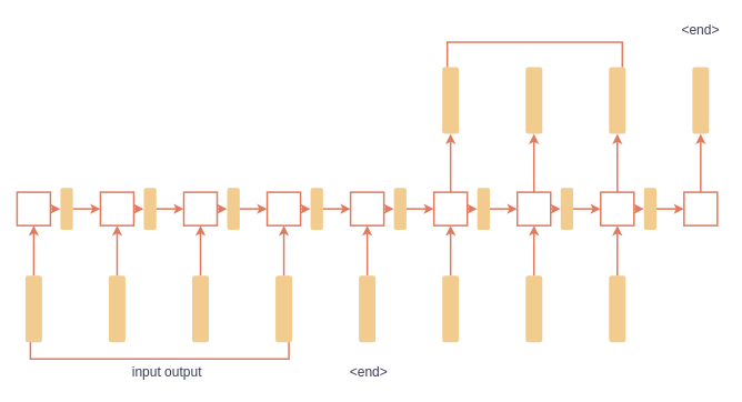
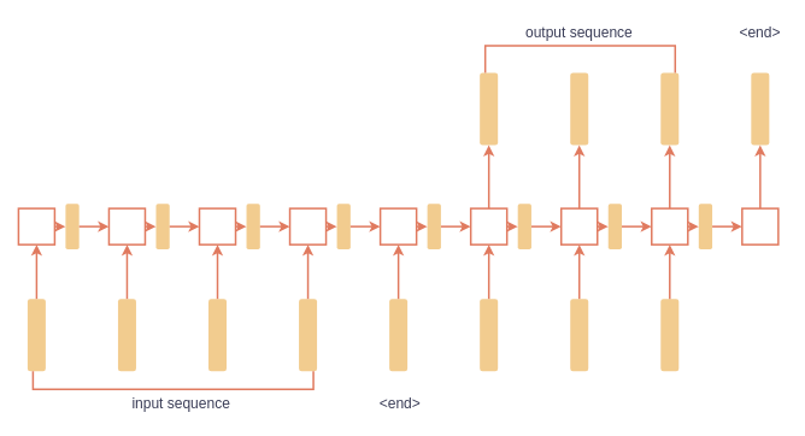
  <mxCell id="0" />
  <mxCell id="1" parent="0" />
  <mxCell id="2" value="" style="shape=rectangle;whiteSpace=wrap;html=1;fillColor=default;strokeColor=#E07A5F;strokeWidth=2;labelBackgroundColor=none;fontColor=#393C56;" vertex="1" parent="1"><mxGeometry x="20" y="230" width="40" height="40" as="geometry" /></mxCell>
  <mxCell id="3" value="" style="shape=rectangle;whiteSpace=wrap;html=1;fillColor=default;strokeColor=#E07A5F;strokeWidth=2;labelBackgroundColor=none;fontColor=#393C56;" vertex="1" parent="1"><mxGeometry x="120" y="230" width="40" height="40" as="geometry" /></mxCell>
  <mxCell id="4" value="" style="shape=rectangle;whiteSpace=wrap;html=1;fillColor=default;strokeColor=#E07A5F;strokeWidth=2;labelBackgroundColor=none;fontColor=#393C56;" vertex="1" parent="1"><mxGeometry x="220" y="230" width="40" height="40" as="geometry" /></mxCell>
  <mxCell id="5" value="" style="shape=rectangle;whiteSpace=wrap;html=1;fillColor=default;strokeColor=#E07A5F;strokeWidth=2;labelBackgroundColor=none;fontColor=#393C56;" vertex="1" parent="1"><mxGeometry x="320" y="230" width="40" height="40" as="geometry" /></mxCell>
  <mxCell id="6" value="" style="shape=rectangle;whiteSpace=wrap;html=1;fillColor=default;strokeColor=#E07A5F;strokeWidth=2;labelBackgroundColor=none;fontColor=#393C56;" vertex="1" parent="1"><mxGeometry x="420" y="230" width="40" height="40" as="geometry" /></mxCell>
  <mxCell id="7" value="" style="shape=rectangle;whiteSpace=wrap;html=1;fillColor=default;strokeColor=#E07A5F;strokeWidth=2;labelBackgroundColor=none;fontColor=#393C56;" vertex="1" parent="1"><mxGeometry x="520" y="230" width="40" height="40" as="geometry" /></mxCell>
  <mxCell id="8" value="" style="shape=rectangle;whiteSpace=wrap;html=1;fillColor=default;strokeColor=#E07A5F;strokeWidth=2;labelBackgroundColor=none;fontColor=#393C56;" vertex="1" parent="1"><mxGeometry x="620" y="230" width="40" height="40" as="geometry" /></mxCell>
  <mxCell id="9" value="" style="shape=rectangle;whiteSpace=wrap;html=1;fillColor=default;strokeColor=#E07A5F;strokeWidth=2;labelBackgroundColor=none;fontColor=#393C56;" vertex="1" parent="1"><mxGeometry x="720" y="230" width="40" height="40" as="geometry" /></mxCell>
  <mxCell id="10" value="" style="shape=rectangle;whiteSpace=wrap;html=1;fillColor=default;strokeColor=#E07A5F;strokeWidth=2;labelBackgroundColor=none;fontColor=#393C56;" vertex="1" parent="1"><mxGeometry x="820" y="230" width="40" height="40" as="geometry" /></mxCell>
  <mxCell id="11" value="" style="rounded=1;whiteSpace=wrap;html=1;fillColor=#F2CC8F;strokeColor=none;labelBackgroundColor=none;fontColor=#393C56;" vertex="1" parent="1"><mxGeometry x="72" y="225" width="15" height="50" as="geometry" /></mxCell>
  <mxCell id="12" value="" style="rounded=1;whiteSpace=wrap;html=1;fillColor=#F2CC8F;strokeColor=none;labelBackgroundColor=none;fontColor=#393C56;" vertex="1" parent="1"><mxGeometry x="172" y="225" width="15" height="50" as="geometry" /></mxCell>
  <mxCell id="13" value="" style="rounded=1;whiteSpace=wrap;html=1;fillColor=#F2CC8F;strokeColor=none;labelBackgroundColor=none;fontColor=#393C56;" vertex="1" parent="1"><mxGeometry x="272" y="225" width="15" height="50" as="geometry" /></mxCell>
  <mxCell id="14" value="" style="rounded=1;whiteSpace=wrap;html=1;fillColor=#F2CC8F;strokeColor=none;labelBackgroundColor=none;fontColor=#393C56;" vertex="1" parent="1"><mxGeometry x="372" y="225" width="15" height="50" as="geometry" /></mxCell>
  <mxCell id="15" value="" style="rounded=1;whiteSpace=wrap;html=1;fillColor=#F2CC8F;strokeColor=none;labelBackgroundColor=none;fontColor=#393C56;" vertex="1" parent="1"><mxGeometry x="472" y="225" width="15" height="50" as="geometry" /></mxCell>
  <mxCell id="16" value="" style="rounded=1;whiteSpace=wrap;html=1;fillColor=#F2CC8F;strokeColor=none;labelBackgroundColor=none;fontColor=#393C56;" vertex="1" parent="1"><mxGeometry x="572" y="225" width="15" height="50" as="geometry" /></mxCell>
  <mxCell id="17" value="" style="rounded=1;whiteSpace=wrap;html=1;fillColor=#F2CC8F;strokeColor=none;labelBackgroundColor=none;fontColor=#393C56;" vertex="1" parent="1"><mxGeometry x="672" y="225" width="15" height="50" as="geometry" /></mxCell>
  <mxCell id="18" value="" style="rounded=1;whiteSpace=wrap;html=1;fillColor=#F2CC8F;strokeColor=none;labelBackgroundColor=none;fontColor=#393C56;" vertex="1" parent="1"><mxGeometry x="772" y="225" width="15" height="50" as="geometry" /></mxCell>
  <mxCell id="19" value="" style="endArrow=classic;html=1;rounded=0;strokeColor=#E07A5F;strokeWidth=2;labelBackgroundColor=none;fontColor=default;" edge="1" parent="1" source="2" target="11"><mxGeometry width="50" height="50" relative="1" as="geometry"><mxPoint x="60" y="250" as="sourcePoint" /><mxPoint x="110" y="250" as="targetPoint" /></mxGeometry></mxCell>
  <mxCell id="20" value="" style="endArrow=classic;html=1;rounded=0;strokeColor=#E07A5F;strokeWidth=2;labelBackgroundColor=none;fontColor=default;" edge="1" parent="1" source="11" target="3"><mxGeometry width="50" height="50" relative="1" as="geometry"><mxPoint x="70" y="260" as="sourcePoint" /><mxPoint x="120" y="260" as="targetPoint" /></mxGeometry></mxCell>
  <mxCell id="21" value="" style="endArrow=classic;html=1;rounded=0;strokeColor=#E07A5F;strokeWidth=2;labelBackgroundColor=none;fontColor=default;" edge="1" parent="1" source="3" target="12"><mxGeometry width="50" height="50" relative="1" as="geometry"><mxPoint x="160" y="250" as="sourcePoint" /><mxPoint x="210" y="250" as="targetPoint" /></mxGeometry></mxCell>
  <mxCell id="22" value="" style="endArrow=classic;html=1;rounded=0;strokeColor=#E07A5F;strokeWidth=2;labelBackgroundColor=none;fontColor=default;" edge="1" parent="1" source="12" target="4"><mxGeometry width="50" height="50" relative="1" as="geometry"><mxPoint x="170" y="260" as="sourcePoint" /><mxPoint x="220" y="260" as="targetPoint" /></mxGeometry></mxCell>
  <mxCell id="23" value="" style="endArrow=classic;html=1;rounded=0;strokeColor=#E07A5F;strokeWidth=2;labelBackgroundColor=none;fontColor=default;" edge="1" parent="1" source="4" target="13"><mxGeometry width="50" height="50" relative="1" as="geometry"><mxPoint x="260" y="250" as="sourcePoint" /><mxPoint x="310" y="250" as="targetPoint" /></mxGeometry></mxCell>
  <mxCell id="24" value="" style="endArrow=classic;html=1;rounded=0;strokeColor=#E07A5F;strokeWidth=2;labelBackgroundColor=none;fontColor=default;" edge="1" parent="1" source="13" target="5"><mxGeometry width="50" height="50" relative="1" as="geometry"><mxPoint x="270" y="260" as="sourcePoint" /><mxPoint x="320" y="260" as="targetPoint" /></mxGeometry></mxCell>
  <mxCell id="25" value="" style="endArrow=classic;html=1;rounded=0;strokeColor=#E07A5F;strokeWidth=2;labelBackgroundColor=none;fontColor=default;" edge="1" parent="1" source="5" target="14"><mxGeometry width="50" height="50" relative="1" as="geometry"><mxPoint x="360" y="250" as="sourcePoint" /><mxPoint x="410" y="250" as="targetPoint" /></mxGeometry></mxCell>
  <mxCell id="26" value="" style="endArrow=classic;html=1;rounded=0;strokeColor=#E07A5F;strokeWidth=2;labelBackgroundColor=none;fontColor=default;" edge="1" parent="1" source="14" target="6"><mxGeometry width="50" height="50" relative="1" as="geometry"><mxPoint x="370" y="260" as="sourcePoint" /><mxPoint x="420" y="260" as="targetPoint" /></mxGeometry></mxCell>
  <mxCell id="27" value="" style="endArrow=classic;html=1;rounded=0;strokeColor=#E07A5F;strokeWidth=2;labelBackgroundColor=none;fontColor=default;" edge="1" parent="1" source="6" target="15"><mxGeometry width="50" height="50" relative="1" as="geometry"><mxPoint x="460" y="250" as="sourcePoint" /><mxPoint x="510" y="250" as="targetPoint" /></mxGeometry></mxCell>
  <mxCell id="28" value="" style="endArrow=classic;html=1;rounded=0;strokeColor=#E07A5F;strokeWidth=2;labelBackgroundColor=none;fontColor=default;" edge="1" parent="1" source="15" target="7"><mxGeometry width="50" height="50" relative="1" as="geometry"><mxPoint x="470" y="260" as="sourcePoint" /><mxPoint x="520" y="260" as="targetPoint" /></mxGeometry></mxCell>
  <mxCell id="29" value="" style="endArrow=classic;html=1;rounded=0;strokeColor=#E07A5F;strokeWidth=2;labelBackgroundColor=none;fontColor=default;" edge="1" parent="1" source="7" target="16"><mxGeometry width="50" height="50" relative="1" as="geometry"><mxPoint x="560" y="250" as="sourcePoint" /><mxPoint x="610" y="250" as="targetPoint" /></mxGeometry></mxCell>
  <mxCell id="30" value="" style="endArrow=classic;html=1;rounded=0;strokeColor=#E07A5F;strokeWidth=2;labelBackgroundColor=none;fontColor=default;" edge="1" parent="1" source="16" target="8"><mxGeometry width="50" height="50" relative="1" as="geometry"><mxPoint x="570" y="260" as="sourcePoint" /><mxPoint x="620" y="260" as="targetPoint" /></mxGeometry></mxCell>
  <mxCell id="31" value="" style="endArrow=classic;html=1;rounded=0;strokeColor=#E07A5F;strokeWidth=2;labelBackgroundColor=none;fontColor=default;" edge="1" parent="1" source="8" target="17"><mxGeometry width="50" height="50" relative="1" as="geometry"><mxPoint x="660" y="250" as="sourcePoint" /><mxPoint x="710" y="250" as="targetPoint" /></mxGeometry></mxCell>
  <mxCell id="32" value="" style="endArrow=classic;html=1;rounded=0;strokeColor=#E07A5F;strokeWidth=2;labelBackgroundColor=none;fontColor=default;" edge="1" parent="1" source="17" target="9"><mxGeometry width="50" height="50" relative="1" as="geometry"><mxPoint x="670" y="260" as="sourcePoint" /><mxPoint x="720" y="260" as="targetPoint" /></mxGeometry></mxCell>
  <mxCell id="33" value="" style="endArrow=classic;html=1;rounded=0;strokeColor=#E07A5F;strokeWidth=2;labelBackgroundColor=none;fontColor=default;" edge="1" parent="1" source="9" target="18"><mxGeometry width="50" height="50" relative="1" as="geometry"><mxPoint x="760" y="250" as="sourcePoint" /><mxPoint x="810" y="250" as="targetPoint" /></mxGeometry></mxCell>
  <mxCell id="34" value="" style="endArrow=classic;html=1;rounded=0;strokeColor=#E07A5F;strokeWidth=2;labelBackgroundColor=none;fontColor=default;" edge="1" parent="1" source="18" target="10"><mxGeometry width="50" height="50" relative="1" as="geometry"><mxPoint x="770" y="260" as="sourcePoint" /><mxPoint x="820" y="260" as="targetPoint" /></mxGeometry></mxCell>
  <mxCell id="35" value="" style="rounded=1;whiteSpace=wrap;html=1;fillColor=#F2CC8F;strokeColor=none;labelBackgroundColor=none;fontColor=#393C56;" vertex="1" parent="1"><mxGeometry x="30" y="330" width="20" height="80" as="geometry" /></mxCell>
  <mxCell id="36" value="" style="rounded=1;whiteSpace=wrap;html=1;fillColor=#F2CC8F;strokeColor=none;labelBackgroundColor=none;fontColor=#393C56;" vertex="1" parent="1"><mxGeometry x="130" y="330" width="20" height="80" as="geometry" /></mxCell>
  <mxCell id="37" value="" style="rounded=1;whiteSpace=wrap;html=1;fillColor=#F2CC8F;strokeColor=none;labelBackgroundColor=none;fontColor=#393C56;" vertex="1" parent="1"><mxGeometry x="230" y="330" width="20" height="80" as="geometry" /></mxCell>
  <mxCell id="38" value="" style="rounded=1;whiteSpace=wrap;html=1;fillColor=#F2CC8F;strokeColor=none;labelBackgroundColor=none;fontColor=#393C56;" vertex="1" parent="1"><mxGeometry x="330" y="330" width="20" height="80" as="geometry" /></mxCell>
  <mxCell id="39" value="" style="rounded=1;whiteSpace=wrap;html=1;fillColor=#F2CC8F;strokeColor=none;labelBackgroundColor=none;fontColor=#393C56;" vertex="1" parent="1"><mxGeometry x="430" y="330" width="20" height="80" as="geometry" /></mxCell>
  <mxCell id="40" value="" style="endArrow=classic;html=1;rounded=0;strokeColor=#E07A5F;strokeWidth=2;labelBackgroundColor=none;fontColor=default;" edge="1" parent="1" source="35" target="2"><mxGeometry width="50" height="50" relative="1" as="geometry"><mxPoint x="40" y="330" as="sourcePoint" /><mxPoint x="40" y="270" as="targetPoint" /></mxGeometry></mxCell>
  <mxCell id="41" value="" style="endArrow=classic;html=1;rounded=0;strokeColor=#E07A5F;strokeWidth=2;labelBackgroundColor=none;fontColor=default;" edge="1" parent="1" source="36" target="3"><mxGeometry width="50" height="50" relative="1" as="geometry"><mxPoint x="140" y="330" as="sourcePoint" /><mxPoint x="140" y="270" as="targetPoint" /></mxGeometry></mxCell>
  <mxCell id="42" value="" style="endArrow=classic;html=1;rounded=0;strokeColor=#E07A5F;strokeWidth=2;labelBackgroundColor=none;fontColor=default;" edge="1" parent="1" source="37" target="4"><mxGeometry width="50" height="50" relative="1" as="geometry"><mxPoint x="240" y="330" as="sourcePoint" /><mxPoint x="240" y="270" as="targetPoint" /></mxGeometry></mxCell>
  <mxCell id="43" value="" style="endArrow=classic;html=1;rounded=0;strokeColor=#E07A5F;strokeWidth=2;labelBackgroundColor=none;fontColor=default;" edge="1" parent="1" source="38" target="5"><mxGeometry width="50" height="50" relative="1" as="geometry"><mxPoint x="340" y="330" as="sourcePoint" /><mxPoint x="340" y="270" as="targetPoint" /></mxGeometry></mxCell>
  <mxCell id="44" value="" style="endArrow=classic;html=1;rounded=0;strokeColor=#E07A5F;strokeWidth=2;labelBackgroundColor=none;fontColor=default;" edge="1" parent="1" source="39" target="6"><mxGeometry width="50" height="50" relative="1" as="geometry"><mxPoint x="440" y="330" as="sourcePoint" /><mxPoint x="440" y="270" as="targetPoint" /></mxGeometry></mxCell>
- <mxCell id="45" value="input output" style="text;html=1;strokeColor=none;fillColor=none;align=center;verticalAlign=middle;whiteSpace=wrap;rounded=0;fontColor=#393C56;fontSize=16;labelBackgroundColor=none;" vertex="1" parent="1"><mxGeometry x="130" y="430" width="140" height="30" as="geometry" /></mxCell>
+ <mxCell id="45" value="input sequence" style="text;html=1;strokeColor=none;fillColor=none;align=center;verticalAlign=middle;whiteSpace=wrap;rounded=0;fontColor=#393C56;fontSize=16;labelBackgroundColor=none;" vertex="1" parent="1"><mxGeometry x="130" y="430" width="140" height="30" as="geometry" /></mxCell>
  <mxCell id="46" value="" style="endArrow=none;html=1;rounded=0;strokeColor=#E07A5F;strokeWidth=2;labelBackgroundColor=none;fontColor=default;entryX=0.5;entryY=1;entryDx=0;entryDy=0;" edge="1" parent="1"><mxGeometry width="50" height="50" relative="1" as="geometry"><mxPoint x="36" y="410" as="sourcePoint" /><Array as="points"><mxPoint x="36" y="430" /><mxPoint x="346" y="430" /></Array><mxPoint x="346" y="410" as="targetPoint" /></mxGeometry></mxCell>
  <mxCell id="47" value="" style="rounded=1;whiteSpace=wrap;html=1;fillColor=#F2CC8F;strokeColor=none;labelBackgroundColor=none;fontColor=#393C56;" vertex="1" parent="1"><mxGeometry x="530" y="80" width="20" height="80" as="geometry" /></mxCell>
  <mxCell id="48" value="" style="rounded=1;whiteSpace=wrap;html=1;fillColor=#F2CC8F;strokeColor=none;labelBackgroundColor=none;fontColor=#393C56;" vertex="1" parent="1"><mxGeometry x="630" y="80" width="20" height="80" as="geometry" /></mxCell>
  <mxCell id="49" value="" style="rounded=1;whiteSpace=wrap;html=1;fillColor=#F2CC8F;strokeColor=none;labelBackgroundColor=none;fontColor=#393C56;" vertex="1" parent="1"><mxGeometry x="730" y="80" width="20" height="80" as="geometry" /></mxCell>
  <mxCell id="50" value="" style="rounded=1;whiteSpace=wrap;html=1;fillColor=#F2CC8F;strokeColor=none;labelBackgroundColor=none;fontColor=#393C56;" vertex="1" parent="1"><mxGeometry x="830" y="80" width="20" height="80" as="geometry" /></mxCell>
  <mxCell id="51" value="" style="endArrow=classic;html=1;rounded=0;strokeColor=#E07A5F;strokeWidth=2;labelBackgroundColor=none;fontColor=default;" edge="1" parent="1" source="7" target="47"><mxGeometry width="50" height="50" relative="1" as="geometry"><mxPoint x="540" y="230" as="sourcePoint" /><mxPoint x="540" y="160" as="targetPoint" /></mxGeometry></mxCell>
  <mxCell id="52" value="" style="endArrow=classic;html=1;rounded=0;strokeColor=#E07A5F;strokeWidth=2;labelBackgroundColor=none;fontColor=default;" edge="1" parent="1" source="8" target="48"><mxGeometry width="50" height="50" relative="1" as="geometry"><mxPoint x="640" y="230" as="sourcePoint" /><mxPoint x="640" y="160" as="targetPoint" /></mxGeometry></mxCell>
  <mxCell id="53" value="" style="endArrow=classic;html=1;rounded=0;strokeColor=#E07A5F;strokeWidth=2;labelBackgroundColor=none;fontColor=default;" edge="1" parent="1" source="9" target="49"><mxGeometry width="50" height="50" relative="1" as="geometry"><mxPoint x="740" y="230" as="sourcePoint" /><mxPoint x="740" y="160" as="targetPoint" /></mxGeometry></mxCell>
  <mxCell id="54" value="" style="endArrow=classic;html=1;rounded=0;strokeColor=#E07A5F;strokeWidth=2;labelBackgroundColor=none;fontColor=default;" edge="1" parent="1" source="10" target="50"><mxGeometry width="50" height="50" relative="1" as="geometry"><mxPoint x="840" y="230" as="sourcePoint" /><mxPoint x="840" y="160" as="targetPoint" /></mxGeometry></mxCell>
+ <mxCell id="55" value="output sequence" style="text;html=1;strokeColor=none;fillColor=none;align=center;verticalAlign=middle;whiteSpace=wrap;rounded=0;fontColor=#393C56;fontSize=16;labelBackgroundColor=none;" vertex="1" parent="1"><mxGeometry x="570" y="20" width="140" height="30" as="geometry" /></mxCell>
  <mxCell id="56" value="" style="endArrow=none;html=1;rounded=0;strokeColor=#E07A5F;strokeWidth=2;labelBackgroundColor=none;fontColor=default;entryX=0.5;entryY=0;entryDx=0;entryDy=0;" edge="1" parent="1"><mxGeometry width="50" height="50" relative="1" as="geometry"><mxPoint x="536" y="80" as="sourcePoint" /><Array as="points"><mxPoint x="536" y="50" /><mxPoint x="746" y="50" /></Array><mxPoint x="746" y="80" as="targetPoint" /></mxGeometry></mxCell>
  <mxCell id="57" value="&amp;lt;end&amp;gt;" style="text;html=1;strokeColor=none;fillColor=none;align=center;verticalAlign=middle;whiteSpace=wrap;rounded=0;fontColor=#393C56;fontSize=16;labelBackgroundColor=none;" vertex="1" parent="1"><mxGeometry x="414" y="430" width="56" height="30" as="geometry" /></mxCell>
  <mxCell id="58" value="&amp;lt;end&amp;gt;" style="text;html=1;strokeColor=none;fillColor=none;align=center;verticalAlign=middle;whiteSpace=wrap;rounded=0;fontColor=#393C56;fontSize=16;labelBackgroundColor=none;" vertex="1" parent="1"><mxGeometry x="812" y="20" width="56" height="30" as="geometry" /></mxCell>
  <mxCell id="59" value="" style="rounded=1;whiteSpace=wrap;html=1;fillColor=#F2CC8F;strokeColor=none;labelBackgroundColor=none;fontColor=#393C56;" vertex="1" parent="1"><mxGeometry x="530" y="330" width="20" height="80" as="geometry" /></mxCell>
  <mxCell id="60" value="" style="endArrow=classic;html=1;rounded=0;strokeColor=#E07A5F;strokeWidth=2;labelBackgroundColor=none;fontColor=default;" edge="1" parent="1" source="59"><mxGeometry width="50" height="50" relative="1" as="geometry"><mxPoint x="540" y="330" as="sourcePoint" /><mxPoint x="540" y="270" as="targetPoint" /></mxGeometry></mxCell>
  <mxCell id="61" value="" style="rounded=1;whiteSpace=wrap;html=1;fillColor=#F2CC8F;strokeColor=none;labelBackgroundColor=none;fontColor=#393C56;" vertex="1" parent="1"><mxGeometry x="630" y="330" width="20" height="80" as="geometry" /></mxCell>
  <mxCell id="62" value="" style="endArrow=classic;html=1;rounded=0;strokeColor=#E07A5F;strokeWidth=2;labelBackgroundColor=none;fontColor=default;" edge="1" parent="1" source="61"><mxGeometry width="50" height="50" relative="1" as="geometry"><mxPoint x="640" y="330" as="sourcePoint" /><mxPoint x="640" y="270" as="targetPoint" /></mxGeometry></mxCell>
  <mxCell id="63" value="" style="rounded=1;whiteSpace=wrap;html=1;fillColor=#F2CC8F;strokeColor=none;labelBackgroundColor=none;fontColor=#393C56;" vertex="1" parent="1"><mxGeometry x="730" y="330" width="20" height="80" as="geometry" /></mxCell>
  <mxCell id="64" value="" style="endArrow=classic;html=1;rounded=0;strokeColor=#E07A5F;strokeWidth=2;labelBackgroundColor=none;fontColor=default;" edge="1" parent="1" source="63"><mxGeometry width="50" height="50" relative="1" as="geometry"><mxPoint x="740" y="330" as="sourcePoint" /><mxPoint x="740" y="270" as="targetPoint" /></mxGeometry></mxCell>
